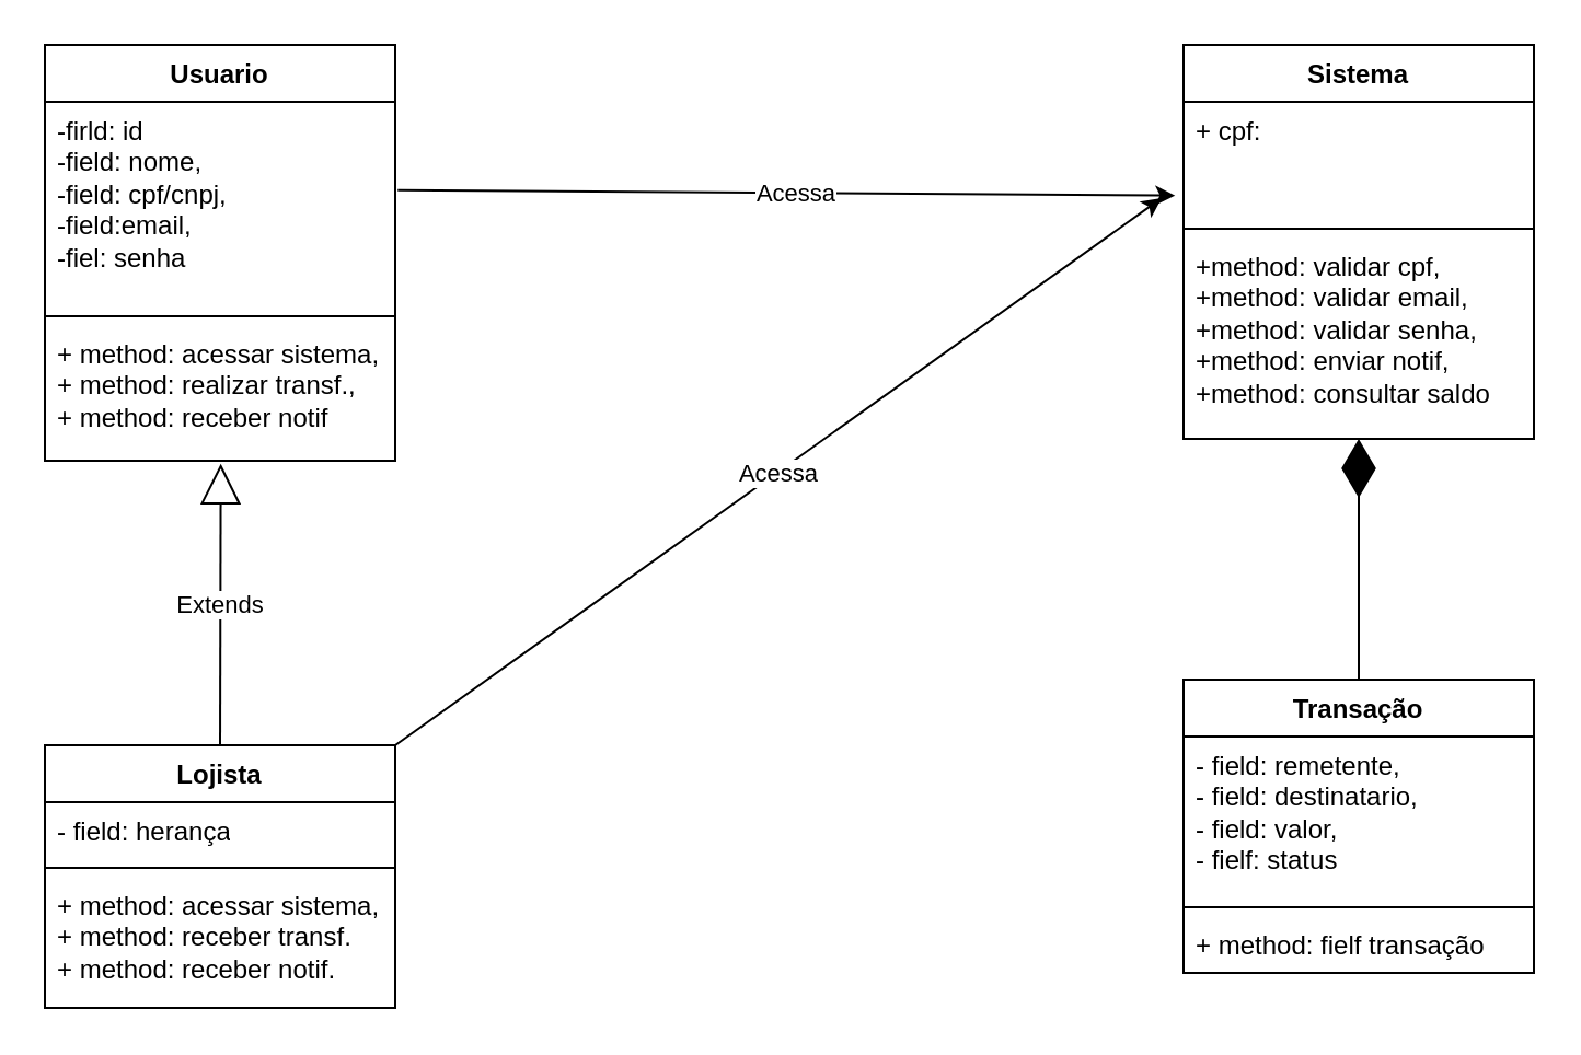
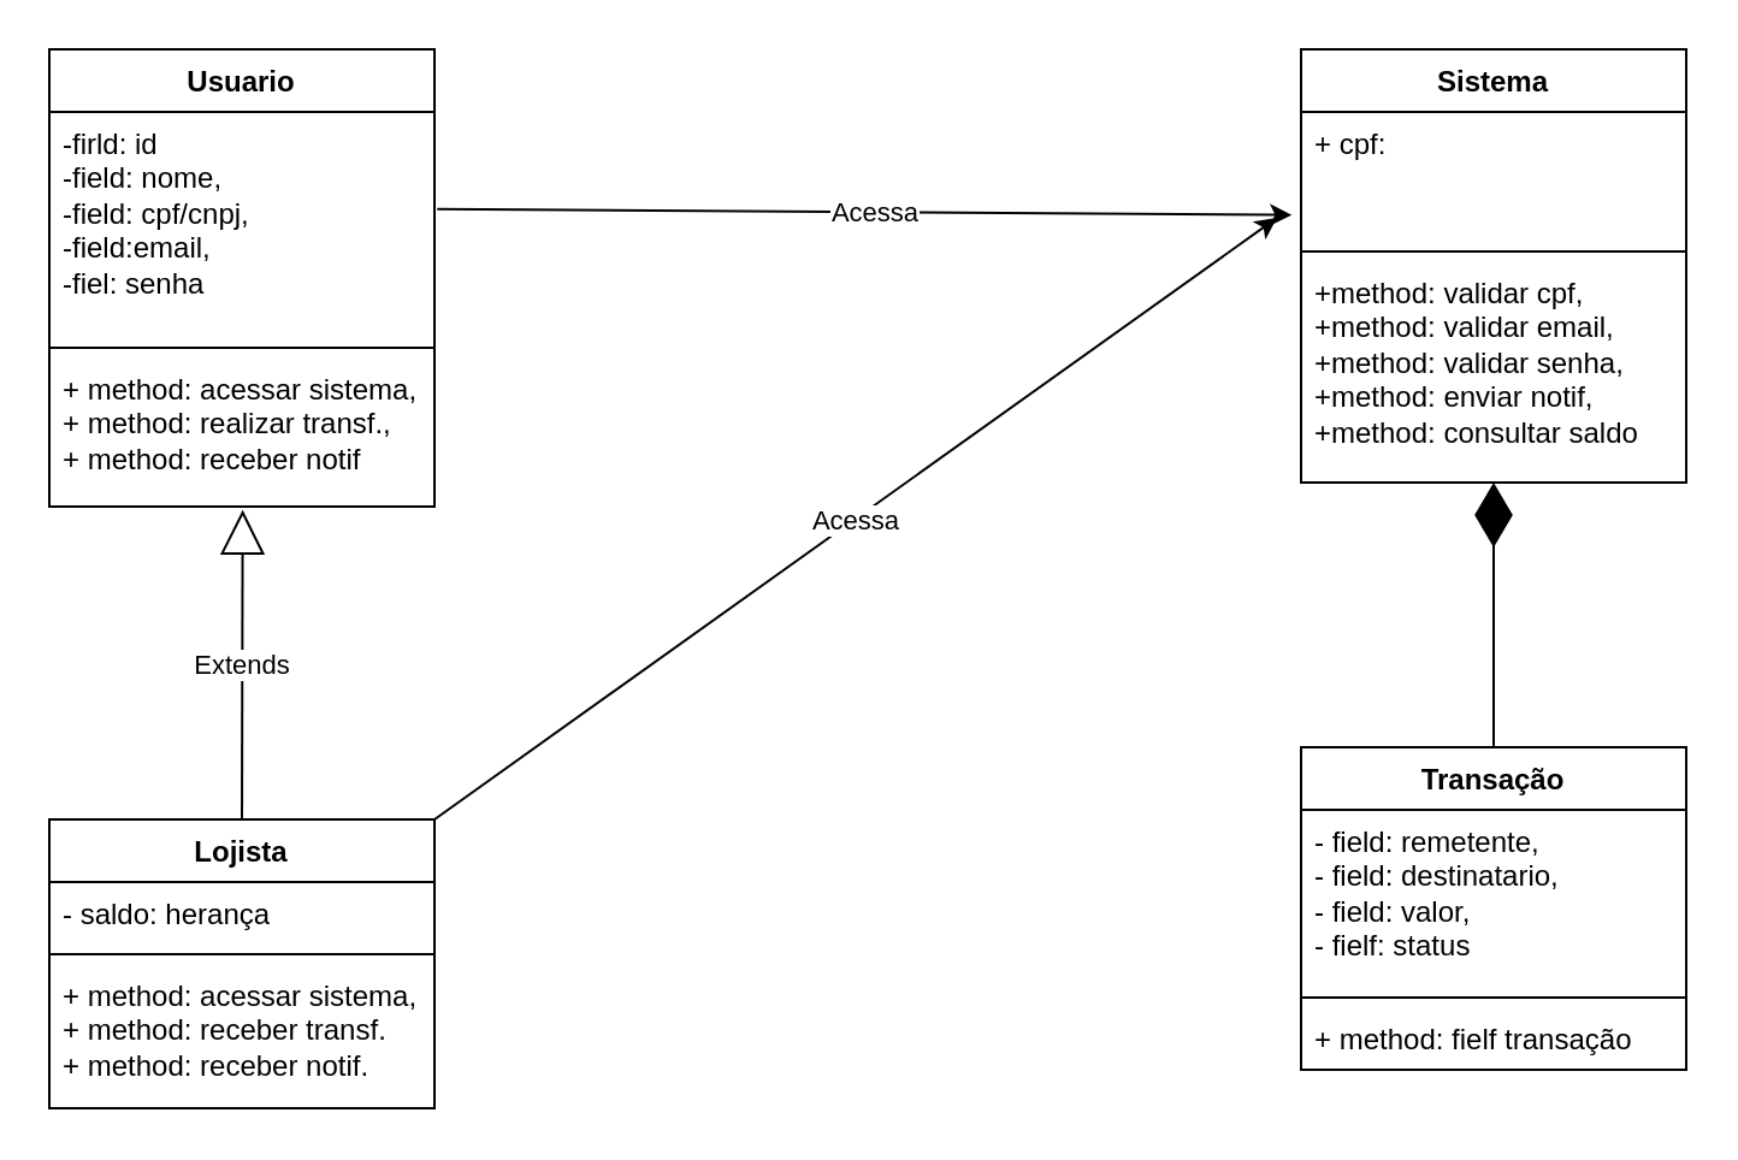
  <mxCell id="0" />
  <mxCell id="1" parent="0" />
  <mxCell id="2" value="Usuario" style="swimlane;fontStyle=1;align=center;verticalAlign=top;childLayout=stackLayout;horizontal=1;startSize=26;horizontalStack=0;resizeParent=1;resizeParentMax=0;resizeLast=0;collapsible=1;marginBottom=0;whiteSpace=wrap;html=1;" vertex="1" parent="1"><mxGeometry x="20" y="20" width="160" height="190" as="geometry" /></mxCell>
  <mxCell id="3" value="-firld: id&lt;br&gt;-field: nome,&lt;br&gt;-field: cpf/cnpj,&lt;br&gt;-field:email,&lt;br&gt;-fiel: senha" style="text;strokeColor=none;fillColor=none;align=left;verticalAlign=top;spacingLeft=4;spacingRight=4;overflow=hidden;rotatable=0;points=[[0,0.5],[1,0.5]];portConstraint=eastwest;whiteSpace=wrap;html=1;" vertex="1" parent="2"><mxGeometry y="26" width="160" height="94" as="geometry" /></mxCell>
  <mxCell id="4" value="" style="line;strokeWidth=1;fillColor=none;align=left;verticalAlign=middle;spacingTop=-1;spacingLeft=3;spacingRight=3;rotatable=0;labelPosition=right;points=[];portConstraint=eastwest;strokeColor=inherit;" vertex="1" parent="2"><mxGeometry y="120" width="160" height="8" as="geometry" /></mxCell>
  <mxCell id="5" value="+ method: acessar sistema,&lt;br&gt;+ method: realizar transf.,&lt;br&gt;+ method: receber notif" style="text;strokeColor=none;fillColor=none;align=left;verticalAlign=top;spacingLeft=4;spacingRight=4;overflow=hidden;rotatable=0;points=[[0,0.5],[1,0.5]];portConstraint=eastwest;whiteSpace=wrap;html=1;" vertex="1" parent="2"><mxGeometry y="128" width="160" height="62" as="geometry" /></mxCell>
  <mxCell id="6" value="Lojista" style="swimlane;fontStyle=1;align=center;verticalAlign=top;childLayout=stackLayout;horizontal=1;startSize=26;horizontalStack=0;resizeParent=1;resizeParentMax=0;resizeLast=0;collapsible=1;marginBottom=0;whiteSpace=wrap;html=1;" vertex="1" parent="1"><mxGeometry x="20" y="340" width="160" height="120" as="geometry" /></mxCell>
- <mxCell id="7" value="- field: herança" style="text;strokeColor=none;fillColor=none;align=left;verticalAlign=top;spacingLeft=4;spacingRight=4;overflow=hidden;rotatable=0;points=[[0,0.5],[1,0.5]];portConstraint=eastwest;whiteSpace=wrap;html=1;" vertex="1" parent="6"><mxGeometry y="26" width="160" height="26" as="geometry" /></mxCell>
+ <mxCell id="7" value="- saldo: herança" style="text;strokeColor=none;fillColor=none;align=left;verticalAlign=top;spacingLeft=4;spacingRight=4;overflow=hidden;rotatable=0;points=[[0,0.5],[1,0.5]];portConstraint=eastwest;whiteSpace=wrap;html=1;" vertex="1" parent="6"><mxGeometry y="26" width="160" height="26" as="geometry" /></mxCell>
  <mxCell id="8" value="" style="line;strokeWidth=1;fillColor=none;align=left;verticalAlign=middle;spacingTop=-1;spacingLeft=3;spacingRight=3;rotatable=0;labelPosition=right;points=[];portConstraint=eastwest;strokeColor=inherit;" vertex="1" parent="6"><mxGeometry y="52" width="160" height="8" as="geometry" /></mxCell>
  <mxCell id="9" value="+ method: acessar sistema,&lt;br&gt;+ method: receber transf.&lt;br&gt;+ method: receber notif." style="text;strokeColor=none;fillColor=none;align=left;verticalAlign=top;spacingLeft=4;spacingRight=4;overflow=hidden;rotatable=0;points=[[0,0.5],[1,0.5]];portConstraint=eastwest;whiteSpace=wrap;html=1;" vertex="1" parent="6"><mxGeometry y="60" width="160" height="60" as="geometry" /></mxCell>
  <mxCell id="10" value="Sistema" style="swimlane;fontStyle=1;align=center;verticalAlign=top;childLayout=stackLayout;horizontal=1;startSize=26;horizontalStack=0;resizeParent=1;resizeParentMax=0;resizeLast=0;collapsible=1;marginBottom=0;whiteSpace=wrap;html=1;" vertex="1" parent="1"><mxGeometry x="540" y="20" width="160" height="180" as="geometry" /></mxCell>
  <mxCell id="11" value="+ cpf:&amp;nbsp;" style="text;strokeColor=none;fillColor=none;align=left;verticalAlign=top;spacingLeft=4;spacingRight=4;overflow=hidden;rotatable=0;points=[[0,0.5],[1,0.5]];portConstraint=eastwest;whiteSpace=wrap;html=1;" vertex="1" parent="10"><mxGeometry y="26" width="160" height="54" as="geometry" /></mxCell>
  <mxCell id="12" value="" style="line;strokeWidth=1;fillColor=none;align=left;verticalAlign=middle;spacingTop=-1;spacingLeft=3;spacingRight=3;rotatable=0;labelPosition=right;points=[];portConstraint=eastwest;strokeColor=inherit;" vertex="1" parent="10"><mxGeometry y="80" width="160" height="8" as="geometry" /></mxCell>
  <mxCell id="13" value="+method: validar cpf,&lt;br&gt;+method: validar email,&lt;br&gt;+method: validar senha,&lt;br&gt;+method: enviar notif,&lt;br&gt;+method: consultar saldo" style="text;strokeColor=none;fillColor=none;align=left;verticalAlign=top;spacingLeft=4;spacingRight=4;overflow=hidden;rotatable=0;points=[[0,0.5],[1,0.5]];portConstraint=eastwest;whiteSpace=wrap;html=1;" vertex="1" parent="10"><mxGeometry y="88" width="160" height="92" as="geometry" /></mxCell>
  <mxCell id="14" value="Transação" style="swimlane;fontStyle=1;align=center;verticalAlign=top;childLayout=stackLayout;horizontal=1;startSize=26;horizontalStack=0;resizeParent=1;resizeParentMax=0;resizeLast=0;collapsible=1;marginBottom=0;whiteSpace=wrap;html=1;" vertex="1" parent="1"><mxGeometry x="540" y="310" width="160" height="134" as="geometry" /></mxCell>
  <mxCell id="15" value="- field: remetente,&lt;br&gt;- field: destinatario,&lt;br&gt;- field: valor,&lt;br&gt;- fielf: status" style="text;strokeColor=none;fillColor=none;align=left;verticalAlign=top;spacingLeft=4;spacingRight=4;overflow=hidden;rotatable=0;points=[[0,0.5],[1,0.5]];portConstraint=eastwest;whiteSpace=wrap;html=1;" vertex="1" parent="14"><mxGeometry y="26" width="160" height="74" as="geometry" /></mxCell>
  <mxCell id="16" value="" style="line;strokeWidth=1;fillColor=none;align=left;verticalAlign=middle;spacingTop=-1;spacingLeft=3;spacingRight=3;rotatable=0;labelPosition=right;points=[];portConstraint=eastwest;strokeColor=inherit;" vertex="1" parent="14"><mxGeometry y="100" width="160" height="8" as="geometry" /></mxCell>
  <mxCell id="17" value="+ method: fielf transação" style="text;strokeColor=none;fillColor=none;align=left;verticalAlign=top;spacingLeft=4;spacingRight=4;overflow=hidden;rotatable=0;points=[[0,0.5],[1,0.5]];portConstraint=eastwest;whiteSpace=wrap;html=1;" vertex="1" parent="14"><mxGeometry y="108" width="160" height="26" as="geometry" /></mxCell>
  <mxCell id="18" value="Extends" style="endArrow=block;endSize=16;endFill=0;html=1;rounded=0;exitX=0.5;exitY=0;exitDx=0;exitDy=0;entryX=0.502;entryY=1.022;entryDx=0;entryDy=0;entryPerimeter=0;" edge="1" parent="1" source="6" target="5"><mxGeometry width="160" relative="1" as="geometry"><mxPoint x="160" y="290" as="sourcePoint" /><mxPoint x="320" y="290" as="targetPoint" /></mxGeometry></mxCell>
  <mxCell id="19" value="" style="endArrow=diamondThin;endFill=1;endSize=24;html=1;rounded=0;exitX=0.5;exitY=0;exitDx=0;exitDy=0;" edge="1" parent="1" source="14" target="13"><mxGeometry width="160" relative="1" as="geometry"><mxPoint x="540" y="233" as="sourcePoint" /><mxPoint x="700" y="233" as="targetPoint" /></mxGeometry></mxCell>
  <mxCell id="20" value="" style="endArrow=classic;html=1;rounded=0;exitX=1.007;exitY=0.429;exitDx=0;exitDy=0;exitPerimeter=0;entryX=-0.024;entryY=0.793;entryDx=0;entryDy=0;entryPerimeter=0;" edge="1" parent="1" source="3" target="11"><mxGeometry width="50" height="50" relative="1" as="geometry"><mxPoint x="320" y="135" as="sourcePoint" /><mxPoint x="370" y="85" as="targetPoint" /></mxGeometry></mxCell>
  <mxCell id="21" value="Acessa" style="edgeLabel;html=1;align=center;verticalAlign=middle;resizable=0;points=[];" vertex="1" connectable="0" parent="20"><mxGeometry x="0.019" relative="1" as="geometry"><mxPoint as="offset" /></mxGeometry></mxCell>
  <mxCell id="22" value="" style="endArrow=classic;html=1;rounded=0;" edge="1" parent="1"><mxGeometry width="50" height="50" relative="1" as="geometry"><mxPoint x="180" y="340" as="sourcePoint" /><mxPoint x="530" y="90" as="targetPoint" /></mxGeometry></mxCell>
  <mxCell id="23" value="Acessa" style="edgeLabel;html=1;align=center;verticalAlign=middle;resizable=0;points=[];" vertex="1" connectable="0" parent="22"><mxGeometry x="0.002" relative="1" as="geometry"><mxPoint as="offset" /></mxGeometry></mxCell>
